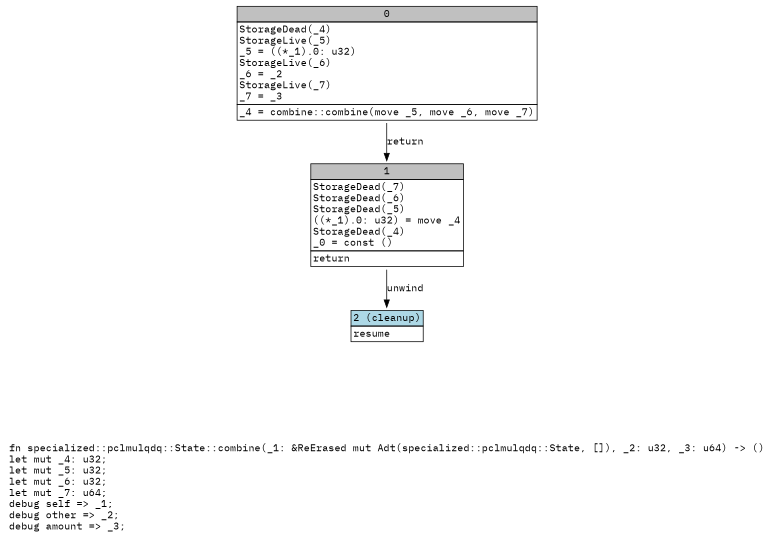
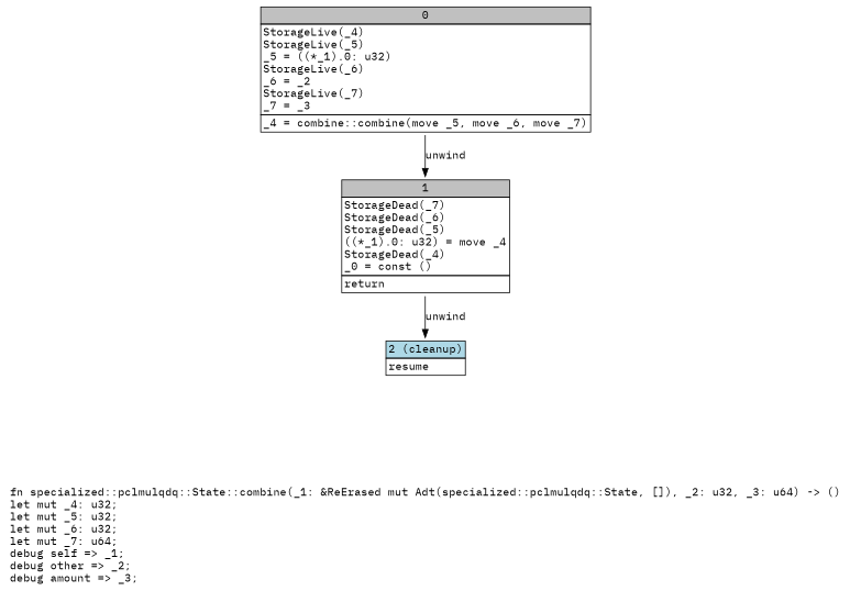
  digraph {
    fontname="IBM Plex Mono"
    label=<fn specialized::pclmulqdq::State::combine(_1: &amp;ReErased mut Adt(specialized::pclmulqdq::State, []), _2: u32, _3: u64) -&gt; ()<br align="left"/>let mut _4: u32;<br align="left"/>let mut _5: u32;<br align="left"/>let mut _6: u32;<br align="left"/>let mut _7: u64;<br align="left"/>debug self =&gt; _1;<br align="left"/>debug other =&gt; _2;<br align="left"/>debug amount =&gt; _3;<br align="left"/>>
    node [fontname="IBM Plex Mono" shape=none]
    edge [fontname="IBM Plex Mono"]
-   n1 [label=<<table border="0" cellborder="1" cellspacing="0"><tr><td bgcolor="gray" align="center" colspan="1">0</td></tr><tr><td align="left" balign="left">StorageDead(_4)<br/>StorageLive(_5)<br/>_5 = ((*_1).0: u32)<br/>StorageLive(_6)<br/>_6 = _2<br/>StorageLive(_7)<br/>_7 = _3<br/></td></tr><tr><td align="left">_4 = combine::combine(move _5, move _6, move _7)</td></tr></table>>]
+   n1 [label=<<table border="0" cellborder="1" cellspacing="0"><tr><td bgcolor="gray" align="center" colspan="1">0</td></tr><tr><td align="left" balign="left">StorageLive(_4)<br/>StorageLive(_5)<br/>_5 = ((*_1).0: u32)<br/>StorageLive(_6)<br/>_6 = _2<br/>StorageLive(_7)<br/>_7 = _3<br/></td></tr><tr><td align="left">_4 = combine::combine(move _5, move _6, move _7)</td></tr></table>>]
    n2 [label=<<table border="0" cellborder="1" cellspacing="0"><tr><td bgcolor="gray" align="center" colspan="1">1</td></tr><tr><td align="left" balign="left">StorageDead(_7)<br/>StorageDead(_6)<br/>StorageDead(_5)<br/>((*_1).0: u32) = move _4<br/>StorageDead(_4)<br/>_0 = const ()<br/></td></tr><tr><td align="left">return</td></tr></table>>]
    n3 [label=<<table border="0" cellborder="1" cellspacing="0"><tr><td bgcolor="lightblue" align="center" colspan="1">2 (cleanup)</td></tr><tr><td align="left">resume</td></tr></table>>]
-   n1 -> n2 [label=return]
+   n1 -> n2 [label=unwind]
    n2 -> n3 [label=unwind]
  }
